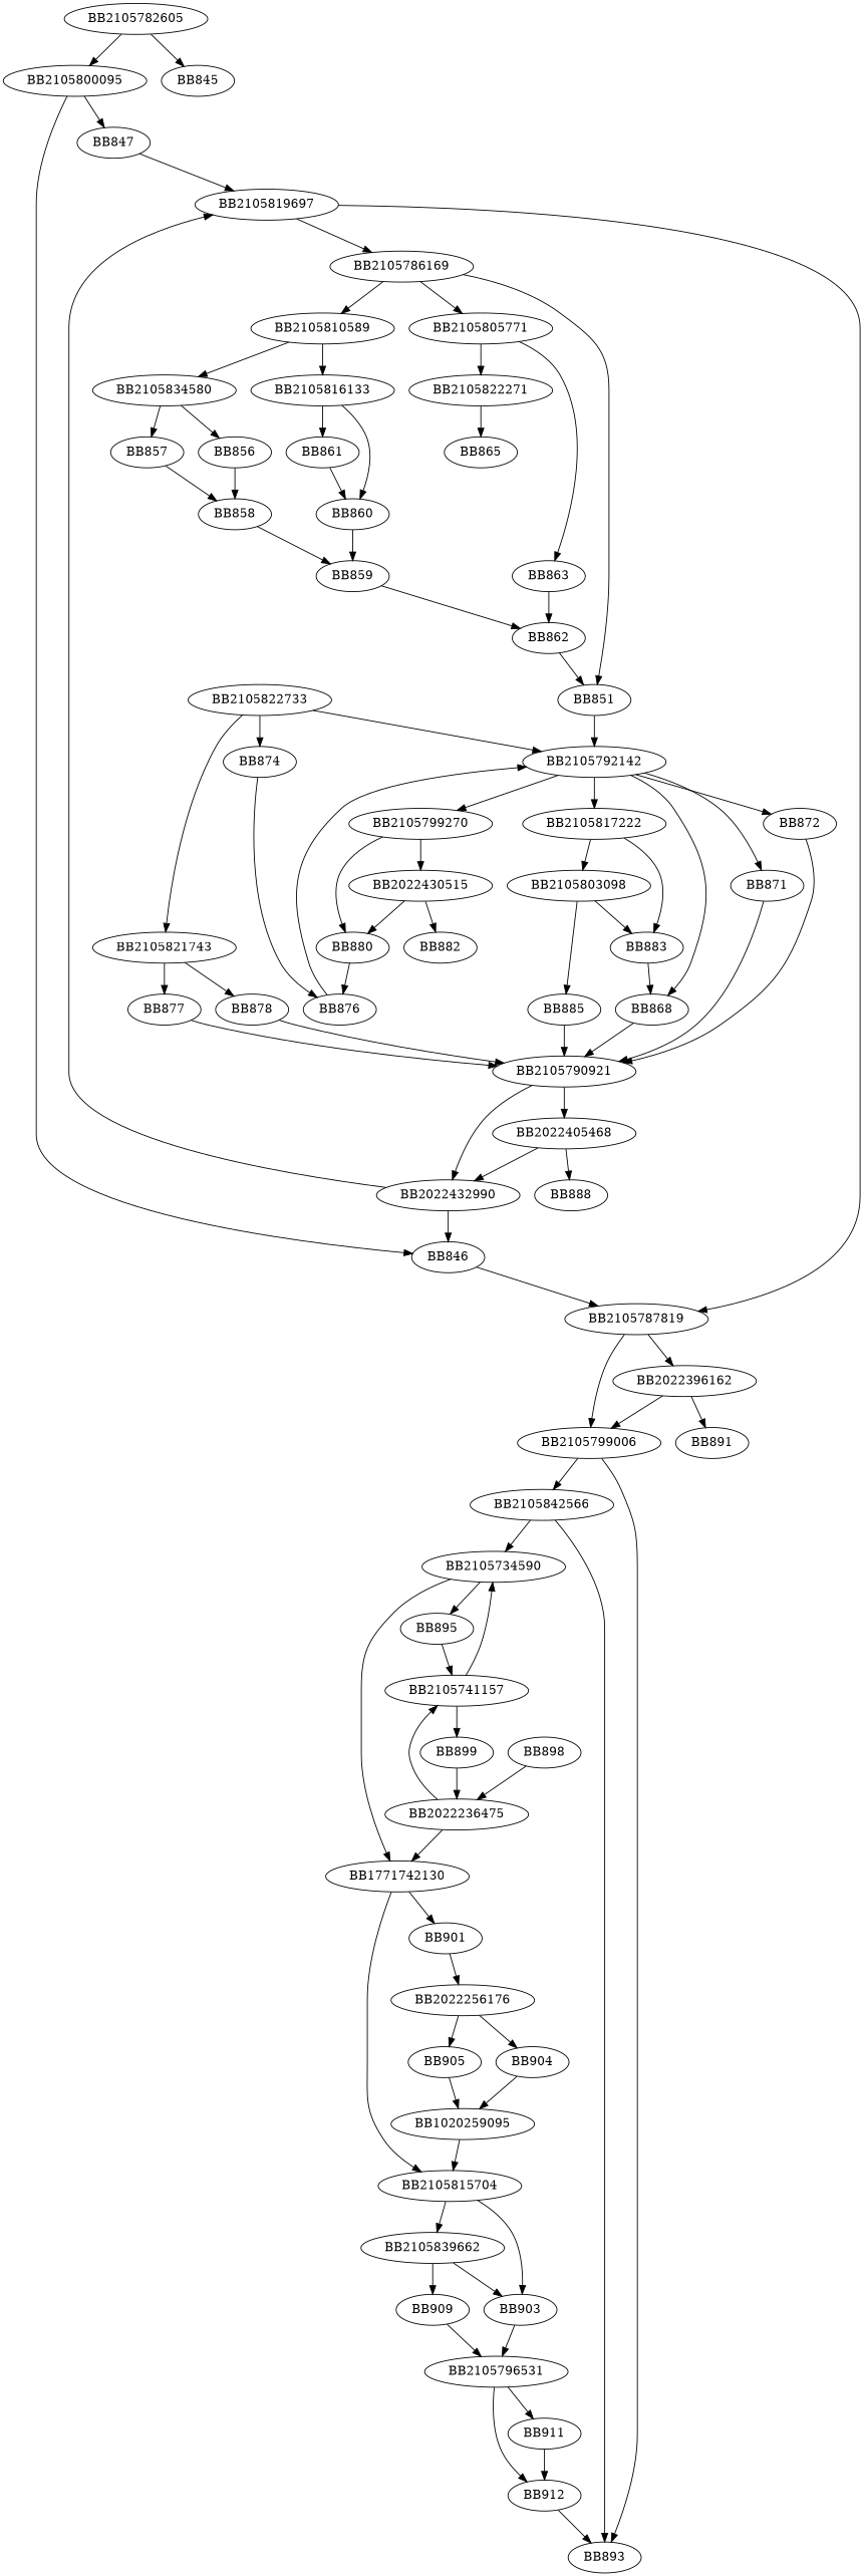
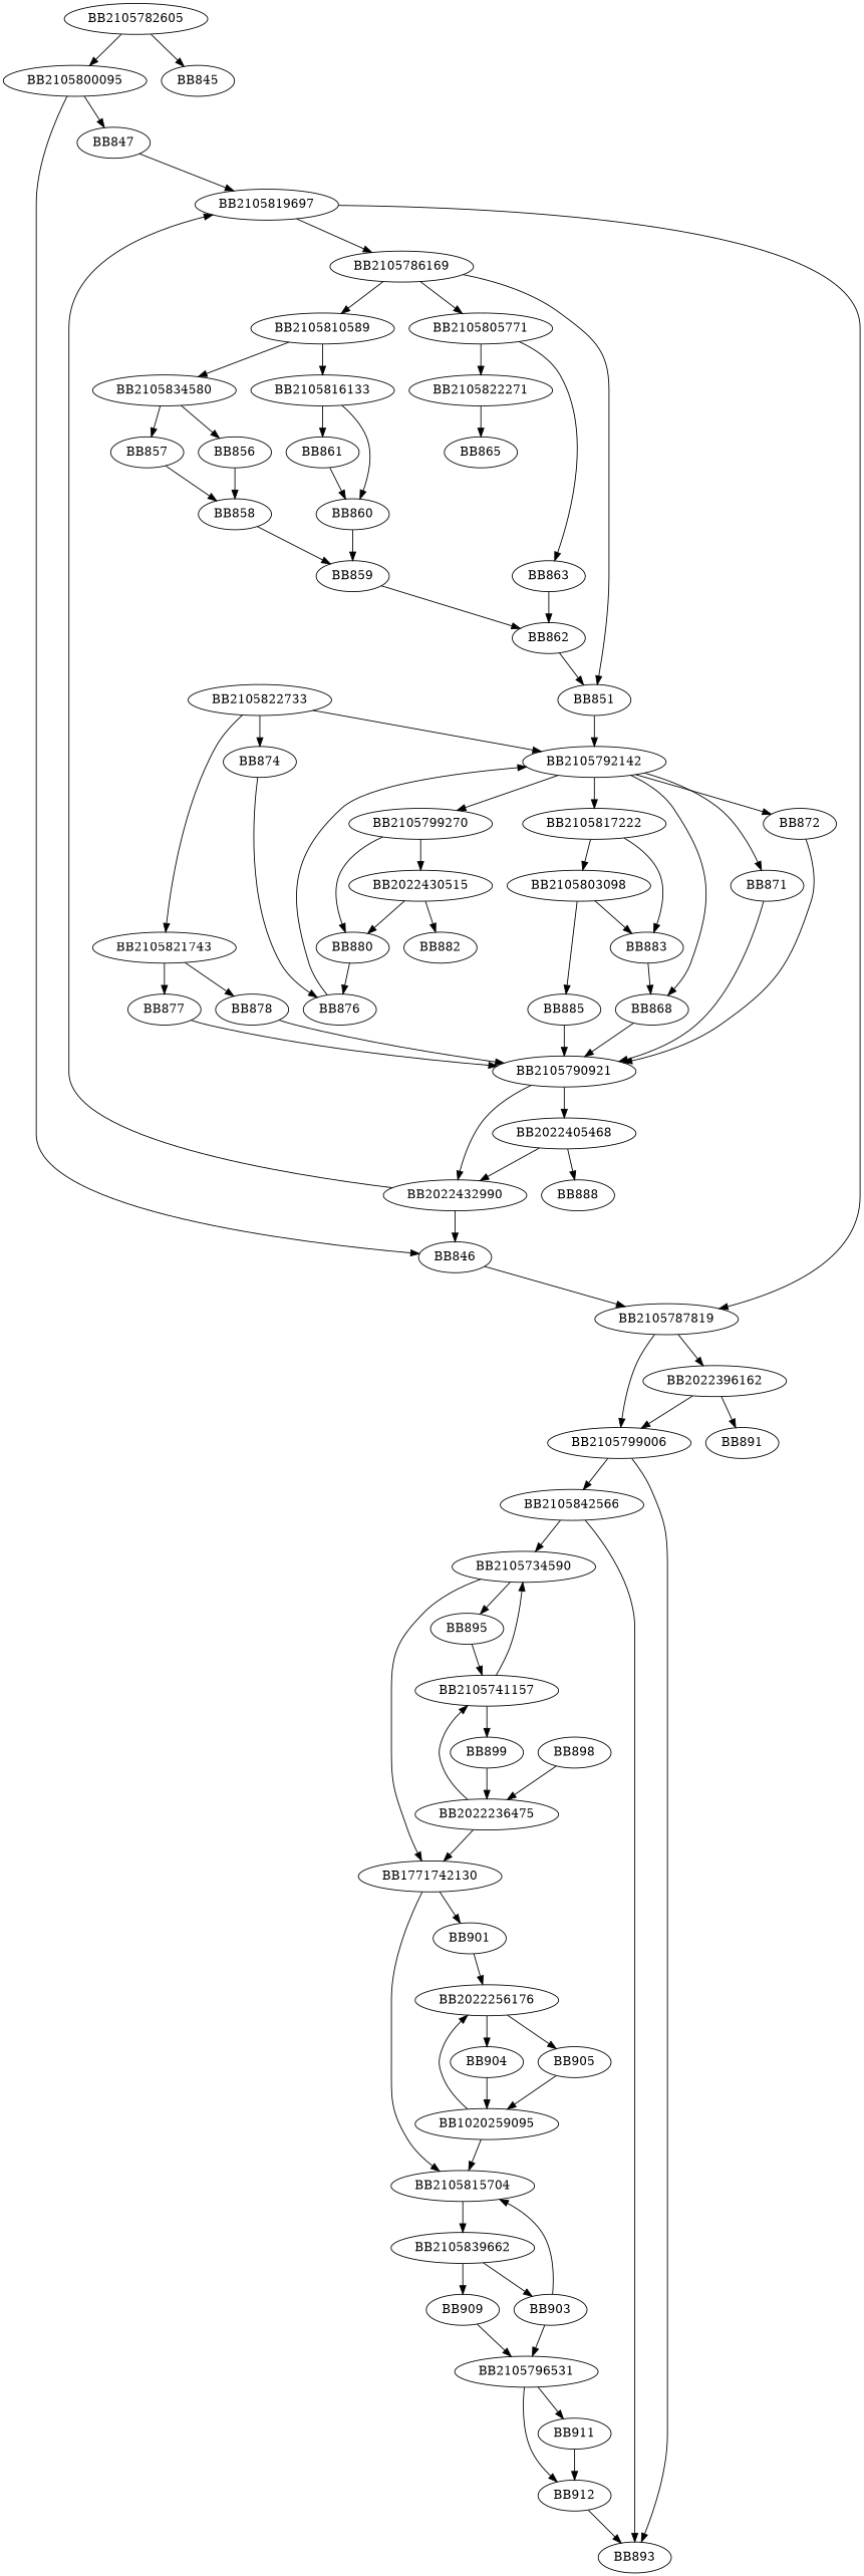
  digraph {
    fontname="DejaVu Serif"
    node [fontname="DejaVu Serif"]
    edge [fontname="DejaVu Serif"]
    BB2105782605
    BB2105800095
    BB845
    BB846
    BB847
    BB2105787819
    BB2105819697
    BB2105799006
    BB2022396162
    BB2105786169
    BB851
    BB2105810589
    BB2105805771
    BB2105792142
    BB2105834580
    BB2105816133
    BB863
    BB2105822271
    BB2105842566
    BB893
    BB891
    BB868
    BB2105799270
    BB871
    BB872
    BB2105817222
    BB856
    BB857
    BB860
    BB861
    BB862
    BB865
    BB858
    BB859
    BB2105790921
    BB2105822733
    BB874
    BB2105821743
    BB880
    BB2022430515
    BB883
    BB2105803098
    BB2022432990
    BB2022405468
    BB876
    BB877
    BB878
    BB882
    BB885
    BB888
    BB2105734590
    BB895
    BB1771742130
    BB2105741157
    BB901
    BB2105815704
    BB899
    BB2022256176
    BB2105839662
    n60 [label=BB903]
    BB898
    BB2022236475
    BB904
    BB905
    BB909
    BB2105796531
    BB1020259095
    BB911
    BB912
    BB2105782605 -> BB2105800095
    BB2105782605 -> BB845
    BB2105800095 -> BB846
    BB2105800095 -> BB847
    BB846 -> BB2105787819
    BB847 -> BB2105819697
    BB2105787819 -> BB2105799006
    BB2105787819 -> BB2022396162
    BB2105819697 -> BB2105787819
    BB2105819697 -> BB2105786169
    BB2105799006 -> BB2105842566
    BB2105799006 -> BB893
    BB2022396162 -> BB2105799006
    BB2022396162 -> BB891
    BB2105786169 -> BB851
    BB2105786169 -> BB2105810589
    BB2105786169 -> BB2105805771
    BB851 -> BB2105792142
    BB2105810589 -> BB2105834580
    BB2105810589 -> BB2105816133
    BB2105805771 -> BB863
    BB2105805771 -> BB2105822271
    BB2105792142 -> BB868
    BB2105792142 -> BB2105799270
    BB2105792142 -> BB871
    BB2105792142 -> BB872
    BB2105792142 -> BB2105817222
    BB2105834580 -> BB856
    BB2105834580 -> BB857
    BB2105816133 -> BB860
    BB2105816133 -> BB861
    BB863 -> BB862
    BB2105822271 -> BB865
    BB2105842566 -> BB893
    BB2105842566 -> BB2105734590
    BB868 -> BB2105790921
    BB2105799270 -> BB880
    BB2105799270 -> BB2022430515
    BB871 -> BB2105790921
    BB872 -> BB2105790921
    BB2105817222 -> BB883
    BB2105817222 -> BB2105803098
    BB856 -> BB858
    BB857 -> BB858
    BB860 -> BB859
    BB861 -> BB860
    BB862 -> BB851
    BB858 -> BB859
    BB859 -> BB862
    BB2105790921 -> BB2022432990
    BB2105790921 -> BB2022405468
    BB2105822733 -> BB2105792142
    BB2105822733 -> BB874
    BB2105822733 -> BB2105821743
    BB874 -> BB876
    BB2105821743 -> BB877
    BB2105821743 -> BB878
    BB880 -> BB876
    BB2022430515 -> BB880
    BB2022430515 -> BB882
    BB883 -> BB868
    BB2105803098 -> BB883
    BB2105803098 -> BB885
    BB2022432990 -> BB846
    BB2022432990 -> BB2105819697
    BB2022405468 -> BB2022432990
    BB2022405468 -> BB888
    BB876 -> BB2105792142
    BB877 -> BB2105790921
    BB878 -> BB2105790921
    BB885 -> BB2105790921
    BB2105734590 -> BB895
    BB2105734590 -> BB1771742130
    BB895 -> BB2105741157
    BB1771742130 -> BB901
    BB1771742130 -> BB2105815704
    BB2105741157 -> BB2105734590
    BB2105741157 -> BB899
    BB901 -> BB2022256176
    BB2105815704 -> BB2105839662
-   BB2105815704 -> n60
+   n60 -> BB2105815704
    BB899 -> BB2022236475
    BB2022256176 -> BB904
    BB2022256176 -> BB905
    BB2105839662 -> n60
    BB2105839662 -> BB909
    n60 -> BB2105796531
    BB898 -> BB2022236475
    BB2022236475 -> BB1771742130
    BB2022236475 -> BB2105741157
    BB904 -> BB1020259095
    BB905 -> BB1020259095
    BB909 -> BB2105796531
    BB2105796531 -> BB911
    BB2105796531 -> BB912
    BB1020259095 -> BB2105815704
+   BB1020259095 -> BB2022256176
    BB911 -> BB912
    BB912 -> BB893
  }
